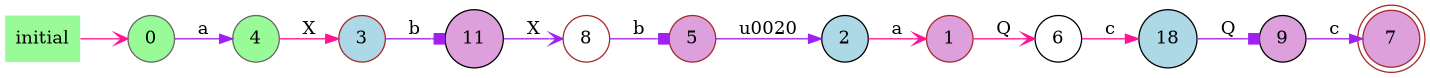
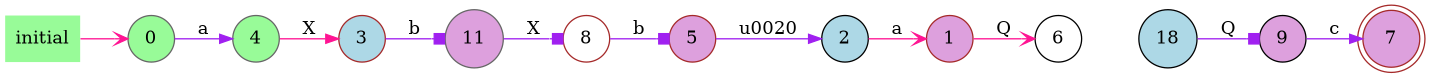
  digraph {
    rankdir=LR
    node [color=brown fillcolor=plum shape=circle style=filled]
    edge [arrowhead=normal color=purple]
    0 [color=gray40 fillcolor=palegreen]
    4 [color=gray40 fillcolor=palegreen]
    3 [fillcolor=lightblue]
    initial [fillcolor=palegreen shape=plaintext]
-   11 [color=black]
+   11 [color=gray40]
    6 [color=black fillcolor=white]
    1
    n8 [color=black fillcolor=lightblue label=18]
    9 [color=black]
    2 [color=black fillcolor=lightblue]
    8 [fillcolor=white]
    5
    7 [shape=doublecircle]
    0 -> 4 [label=a]
    4 -> 3 [color=deeppink label=X]
    3 -> 11 [arrowhead=box label=b]
    initial -> 0 [arrowhead=vee color=deeppink]
-   11 -> 8 [arrowhead=vee label=X]
-   6 -> n8 [color=deeppink label=c]
+   11 -> 8 [arrowhead=box label=X]
    1 -> 6 [arrowhead=vee color=deeppink label=Q]
    n8 -> 9 [arrowhead=box label=Q]
    9 -> 7 [label=c]
    2 -> 1 [arrowhead=vee color=deeppink label=a]
    8 -> 5 [arrowhead=box label=b]
    5 -> 2 [label="\u0020"]
  }
